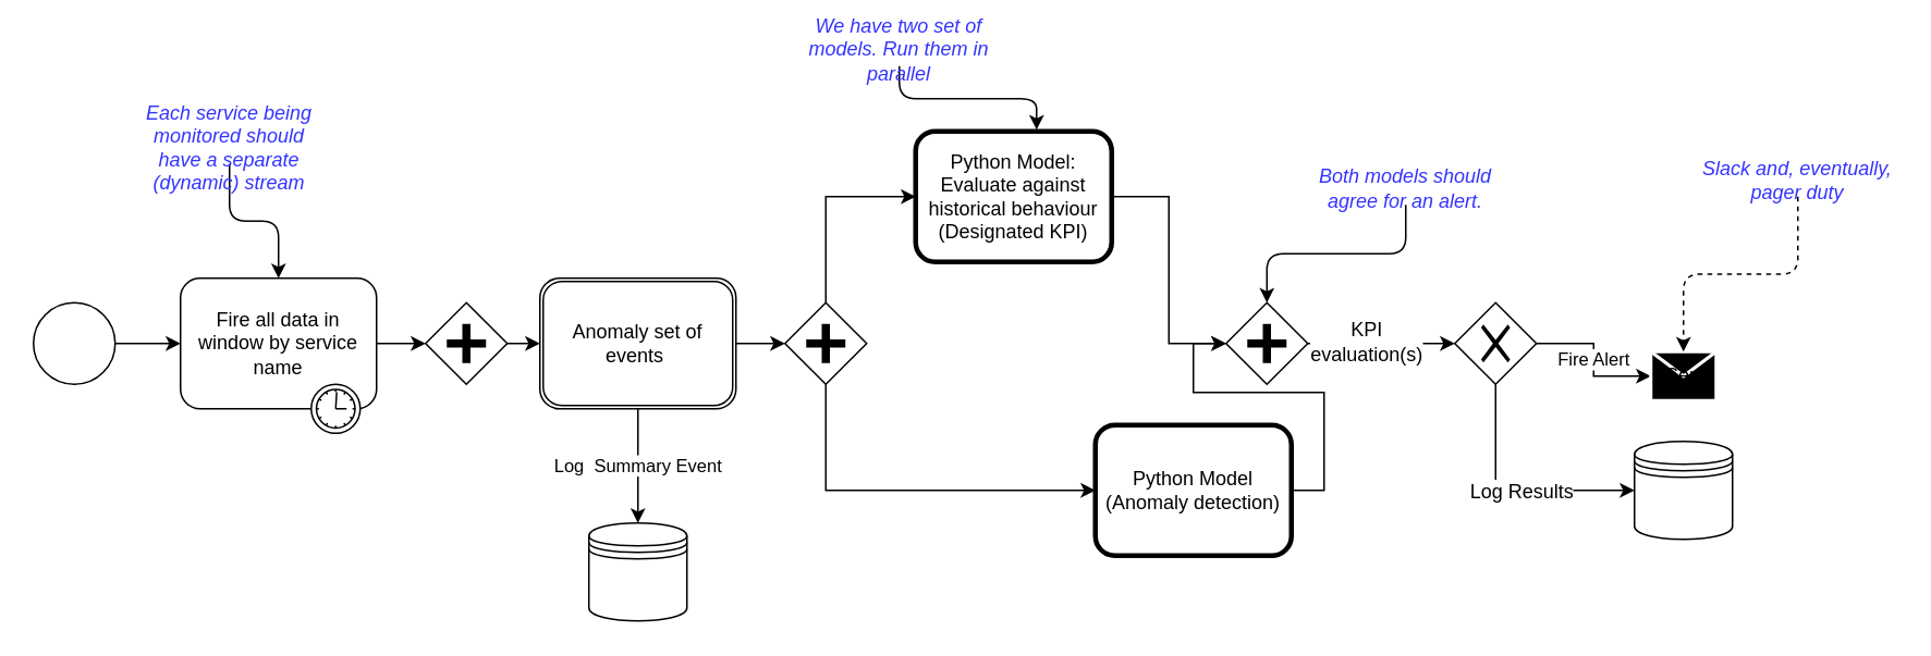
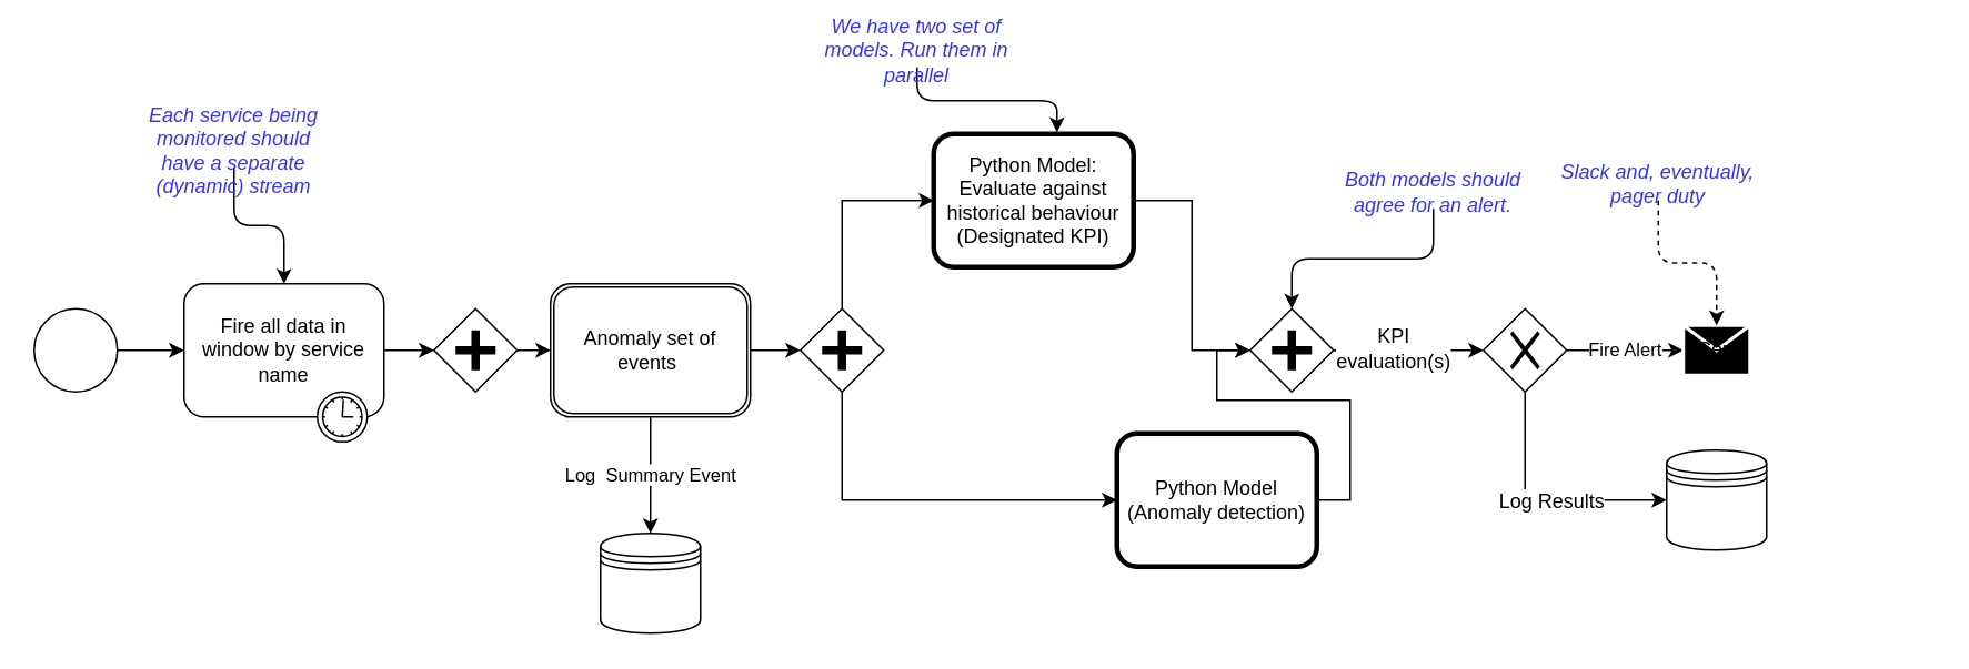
  <mxCell id="0" />
  <mxCell id="1" parent="0" />
  <mxCell id="2" style="edgeStyle=orthogonalEdgeStyle;rounded=0;orthogonalLoop=1;jettySize=auto;html=1;entryX=0;entryY=0.5;entryDx=0;entryDy=0;" edge="1" parent="1" source="3" target="12"><mxGeometry relative="1" as="geometry" /></mxCell>
  <mxCell id="3" value="Fire all data in window by service name" style="html=1;whiteSpace=wrap;rounded=1;" vertex="1" parent="1"><mxGeometry x="110" y="170" width="120" height="80" as="geometry" /></mxCell>
  <mxCell id="4" value="" style="shape=mxgraph.bpmn.timer_start;perimeter=ellipsePerimeter;html=1;verticalLabelPosition=bottom;labelBackgroundColor=#ffffff;verticalAlign=top;outlineConnect=0;" vertex="1" parent="3"><mxGeometry x="1" y="1" width="30" height="30" relative="1" as="geometry"><mxPoint x="-40" y="-15" as="offset" /></mxGeometry></mxCell>
  <mxCell id="5" style="edgeStyle=orthogonalEdgeStyle;rounded=0;orthogonalLoop=1;jettySize=auto;html=1;exitX=1;exitY=0.5;exitDx=0;exitDy=0;entryX=0;entryY=0.5;entryDx=0;entryDy=0;" edge="1" parent="1" source="6" target="3"><mxGeometry relative="1" as="geometry" /></mxCell>
  <mxCell id="6" value="" style="shape=mxgraph.bpmn.shape;html=1;verticalLabelPosition=bottom;labelBackgroundColor=#ffffff;verticalAlign=top;align=center;perimeter=ellipsePerimeter;outlineConnect=0;outline=standard;symbol=general;" vertex="1" parent="1"><mxGeometry x="20" y="185" width="50" height="50" as="geometry" /></mxCell>
  <mxCell id="7" style="edgeStyle=orthogonalEdgeStyle;rounded=0;orthogonalLoop=1;jettySize=auto;html=1;exitX=1;exitY=0.5;exitDx=0;exitDy=0;entryX=0;entryY=0.5;entryDx=0;entryDy=0;" edge="1" parent="1" source="8" target="22"><mxGeometry relative="1" as="geometry" /></mxCell>
  <mxCell id="8" value="Python Model:&lt;br&gt;Evaluate against historical behaviour&lt;br&gt;(Designated KPI)" style="shape=ext;rounded=1;html=1;whiteSpace=wrap;strokeWidth=3;" vertex="1" parent="1"><mxGeometry x="560" y="80" width="120" height="80" as="geometry" /></mxCell>
  <mxCell id="9" style="edgeStyle=orthogonalEdgeStyle;rounded=0;orthogonalLoop=1;jettySize=auto;html=1;exitX=1;exitY=0.5;exitDx=0;exitDy=0;entryX=0;entryY=0.5;entryDx=0;entryDy=0;" edge="1" parent="1" source="10" target="22"><mxGeometry relative="1" as="geometry" /></mxCell>
  <mxCell id="10" value="Python Model (Anomaly detection)" style="shape=ext;rounded=1;html=1;whiteSpace=wrap;strokeWidth=3;" vertex="1" parent="1"><mxGeometry x="670" y="260" width="120" height="80" as="geometry" /></mxCell>
  <mxCell id="11" style="edgeStyle=orthogonalEdgeStyle;rounded=0;orthogonalLoop=1;jettySize=auto;html=1;exitX=1;exitY=0.5;exitDx=0;exitDy=0;entryX=0;entryY=0.5;entryDx=0;entryDy=0;" edge="1" parent="1" source="12" target="15"><mxGeometry relative="1" as="geometry" /></mxCell>
  <mxCell id="12" value="" style="shape=mxgraph.bpmn.shape;html=1;verticalLabelPosition=bottom;labelBackgroundColor=#ffffff;verticalAlign=top;align=center;perimeter=rhombusPerimeter;background=gateway;outlineConnect=0;outline=none;symbol=parallelGw;" vertex="1" parent="1"><mxGeometry x="260" y="185" width="50" height="50" as="geometry" /></mxCell>
  <mxCell id="13" value="Log&amp;nbsp; Summary Event" style="edgeStyle=orthogonalEdgeStyle;rounded=0;orthogonalLoop=1;jettySize=auto;html=1;exitX=0.5;exitY=1;exitDx=0;exitDy=0;entryX=0.5;entryY=0;entryDx=0;entryDy=0;" edge="1" parent="1" source="15" target="16"><mxGeometry relative="1" as="geometry" /></mxCell>
  <mxCell id="14" value="" style="edgeStyle=orthogonalEdgeStyle;rounded=0;orthogonalLoop=1;jettySize=auto;html=1;" edge="1" parent="1" source="15" target="19"><mxGeometry relative="1" as="geometry" /></mxCell>
  <mxCell id="15" value="Anomaly set of events&amp;nbsp;" style="shape=ext;rounded=1;html=1;whiteSpace=wrap;double=1;" vertex="1" parent="1"><mxGeometry x="330" y="170" width="120" height="80" as="geometry" /></mxCell>
  <mxCell id="16" value="" style="shape=datastore;whiteSpace=wrap;html=1;" vertex="1" parent="1"><mxGeometry x="360" y="320" width="60" height="60" as="geometry" /></mxCell>
  <mxCell id="17" style="edgeStyle=orthogonalEdgeStyle;rounded=0;orthogonalLoop=1;jettySize=auto;html=1;exitX=0.5;exitY=0;exitDx=0;exitDy=0;entryX=0;entryY=0.5;entryDx=0;entryDy=0;" edge="1" parent="1" source="19" target="8"><mxGeometry relative="1" as="geometry" /></mxCell>
  <mxCell id="18" style="edgeStyle=orthogonalEdgeStyle;rounded=0;orthogonalLoop=1;jettySize=auto;html=1;exitX=0.5;exitY=1;exitDx=0;exitDy=0;entryX=0;entryY=0.5;entryDx=0;entryDy=0;" edge="1" parent="1" source="19" target="10"><mxGeometry relative="1" as="geometry" /></mxCell>
  <mxCell id="19" value="" style="shape=mxgraph.bpmn.shape;html=1;verticalLabelPosition=bottom;labelBackgroundColor=#ffffff;verticalAlign=top;align=center;perimeter=rhombusPerimeter;background=gateway;outlineConnect=0;outline=none;symbol=parallelGw;" vertex="1" parent="1"><mxGeometry x="480" y="185" width="50" height="50" as="geometry" /></mxCell>
  <mxCell id="20" style="edgeStyle=orthogonalEdgeStyle;rounded=0;orthogonalLoop=1;jettySize=auto;html=1;exitX=1;exitY=0.5;exitDx=0;exitDy=0;entryX=0;entryY=0.5;entryDx=0;entryDy=0;" edge="1" parent="1" source="22" target="26"><mxGeometry relative="1" as="geometry" /></mxCell>
  <mxCell id="21" value="KPI &lt;br&gt;evaluation(s)" style="text;html=1;resizable=0;points=[];align=center;verticalAlign=middle;labelBackgroundColor=#ffffff;" vertex="1" connectable="0" parent="20"><mxGeometry x="-0.233" y="2" relative="1" as="geometry"><mxPoint as="offset" /></mxGeometry></mxCell>
  <mxCell id="22" value="" style="shape=mxgraph.bpmn.shape;html=1;verticalLabelPosition=bottom;labelBackgroundColor=#ffffff;verticalAlign=top;align=center;perimeter=rhombusPerimeter;background=gateway;outlineConnect=0;outline=none;symbol=parallelGw;" vertex="1" parent="1"><mxGeometry x="750" y="185" width="50" height="50" as="geometry" /></mxCell>
  <mxCell id="23" value="Fire Alert" style="edgeStyle=orthogonalEdgeStyle;rounded=0;orthogonalLoop=1;jettySize=auto;html=1;exitX=1;exitY=0.5;exitDx=0;exitDy=0;entryX=0;entryY=0.5;entryDx=0;entryDy=0;" edge="1" parent="1" source="26" target="27"><mxGeometry relative="1" as="geometry" /></mxCell>
  <mxCell id="24" style="edgeStyle=orthogonalEdgeStyle;rounded=0;orthogonalLoop=1;jettySize=auto;html=1;exitX=0.5;exitY=1;exitDx=0;exitDy=0;entryX=0;entryY=0.5;entryDx=0;entryDy=0;" edge="1" parent="1" source="26" target="28"><mxGeometry relative="1" as="geometry" /></mxCell>
  <mxCell id="25" value="Log Results" style="text;html=1;resizable=0;points=[];align=center;verticalAlign=middle;labelBackgroundColor=#ffffff;" vertex="1" connectable="0" parent="24"><mxGeometry x="-0.133" y="15" relative="1" as="geometry"><mxPoint x="15" y="15" as="offset" /></mxGeometry></mxCell>
  <mxCell id="26" value="" style="shape=mxgraph.bpmn.shape;html=1;verticalLabelPosition=bottom;labelBackgroundColor=#ffffff;verticalAlign=top;align=center;perimeter=rhombusPerimeter;background=gateway;outlineConnect=0;outline=none;symbol=exclusiveGw;" vertex="1" parent="1"><mxGeometry x="890" y="185" width="50" height="50" as="geometry" /></mxCell>
- <mxCell id="27" value="Sen" style="shape=message;whiteSpace=wrap;html=1;outlineConnect=0;fillColor=#000000;strokeColor=#ffffff;strokeWidth=2;" vertex="1" parent="1"><mxGeometry x="1010" y="215" width="40" height="30" as="geometry" /></mxCell>
+ <mxCell id="27" value="Sen" style="shape=message;whiteSpace=wrap;html=1;outlineConnect=0;fillColor=#000000;strokeColor=#ffffff;strokeWidth=2;" vertex="1" parent="1"><mxGeometry x="1010" y="195" width="40" height="30" as="geometry" /></mxCell>
  <mxCell id="28" value="" style="shape=datastore;whiteSpace=wrap;html=1;" vertex="1" parent="1"><mxGeometry x="1000" y="270" width="60" height="60" as="geometry" /></mxCell>
  <mxCell id="29" style="edgeStyle=orthogonalEdgeStyle;rounded=1;orthogonalLoop=1;jettySize=auto;html=1;entryX=0.5;entryY=0;entryDx=0;entryDy=0;fontColor=#3333FF;" edge="1" parent="1" source="30" target="22"><mxGeometry relative="1" as="geometry" /></mxCell>
  <mxCell id="30" value="&lt;i&gt;Both models should agree for an alert.&lt;/i&gt;" style="text;html=1;strokeColor=none;fillColor=none;align=center;verticalAlign=middle;whiteSpace=wrap;rounded=0;fontColor=#3333FF;" vertex="1" parent="1"><mxGeometry x="800" y="105" width="120" height="20" as="geometry" /></mxCell>
  <mxCell id="31" style="edgeStyle=orthogonalEdgeStyle;rounded=1;orthogonalLoop=1;jettySize=auto;html=1;entryX=0.617;entryY=-0.012;entryDx=0;entryDy=0;entryPerimeter=0;fontColor=#3333FF;" edge="1" parent="1" source="32" target="8"><mxGeometry relative="1" as="geometry" /></mxCell>
  <mxCell id="32" value="&lt;i&gt;We have two set of models. Run them in parallel&lt;/i&gt;" style="text;html=1;strokeColor=none;fillColor=none;align=center;verticalAlign=middle;whiteSpace=wrap;rounded=0;fontColor=#3333FF;" vertex="1" parent="1"><mxGeometry x="490" y="20" width="120" height="20" as="geometry" /></mxCell>
  <mxCell id="33" style="edgeStyle=orthogonalEdgeStyle;rounded=1;orthogonalLoop=1;jettySize=auto;html=1;entryX=0.5;entryY=0;entryDx=0;entryDy=0;fontColor=#3333FF;dashed=1;" edge="1" parent="1" source="34" target="27"><mxGeometry relative="1" as="geometry" /></mxCell>
- <mxCell id="34" value="&lt;i&gt;Slack and, eventually, pager duty&lt;/i&gt;" style="text;html=1;strokeColor=none;fillColor=none;align=center;verticalAlign=middle;whiteSpace=wrap;rounded=0;fontColor=#3333FF;" vertex="1" parent="1"><mxGeometry x="1040" y="100" width="120" height="20" as="geometry" /></mxCell>
+ <mxCell id="34" value="&lt;i&gt;Slack and, eventually, pager duty&lt;/i&gt;" style="text;html=1;strokeColor=none;fillColor=none;align=center;verticalAlign=middle;whiteSpace=wrap;rounded=0;fontColor=#3333FF;" vertex="1" parent="1"><mxGeometry x="935" y="100" width="120" height="20" as="geometry" /></mxCell>
  <mxCell id="35" style="edgeStyle=orthogonalEdgeStyle;rounded=1;orthogonalLoop=1;jettySize=auto;html=1;entryX=0.5;entryY=0;entryDx=0;entryDy=0;fontColor=#3333FF;" edge="1" parent="1" source="36" target="3"><mxGeometry relative="1" as="geometry" /></mxCell>
  <mxCell id="36" value="&lt;i&gt;Each service being monitored should have a separate (dynamic) stream&lt;/i&gt;" style="text;html=1;strokeColor=none;fillColor=none;align=center;verticalAlign=middle;whiteSpace=wrap;rounded=0;fontColor=#3333FF;" vertex="1" parent="1"><mxGeometry x="80" y="80" width="120" height="20" as="geometry" /></mxCell>
